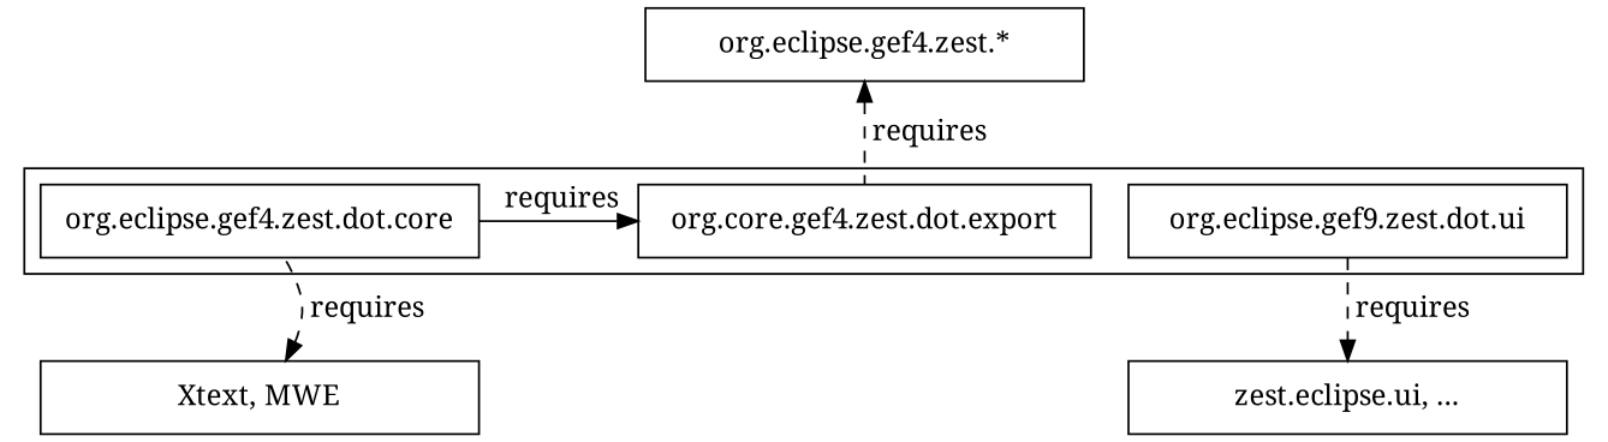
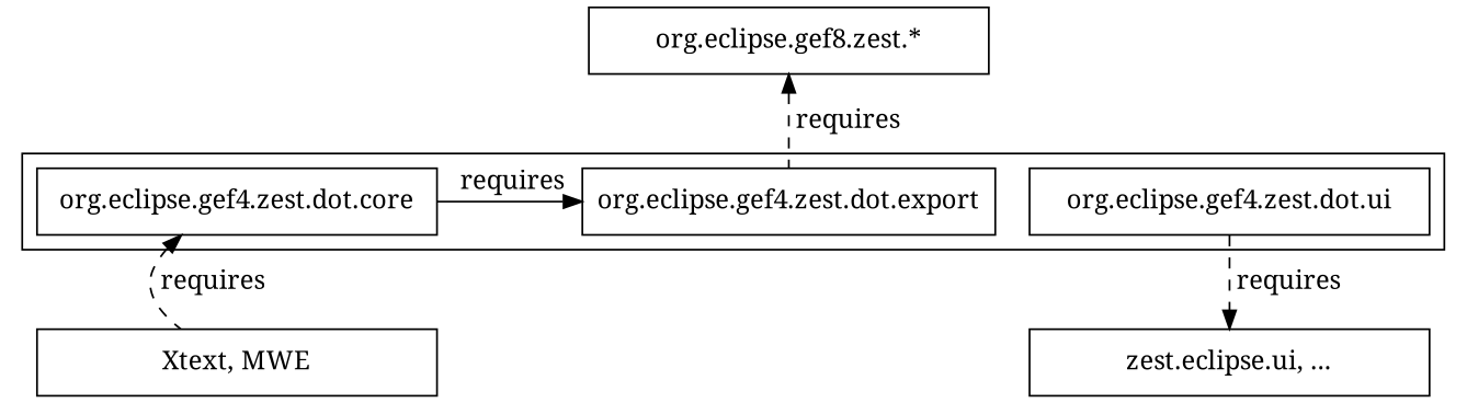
  digraph {
    fontname="Noto Serif"
    node [fontname="Noto Serif" shape=box]
    edge [dir=back fontname="Noto Serif" style=dashed]
    n1 [label="org.eclipse.gef4.zest.dot.core" width=3]
-   n2 [label="org.core.gef4.zest.dot.export" width=3]
-   n3 [label="org.eclipse.gef9.zest.dot.ui" width=3]
+   n2 [label="org.eclipse.gef4.zest.dot.export" width=3]
+   n3 [label="org.eclipse.gef4.zest.dot.ui" width=3]
    n4 [label="zest.eclipse.ui, ..." width=3]
-   n5 [label="org.eclipse.gef4.zest.*" width=3]
+   n5 [label="org.eclipse.gef8.zest.*" width=3]
    n6 [label="Xtext, MWE" width=3]
    subgraph cluster_1 {
      n1
      n2
      n3
    }
    n2 -> n1 [constraint=false label=" requires" style=""]
    n3 -> n4 [label=" requires" dir=""]
    n5 -> n2 [label=" requires"]
-   n6 -> n1 [label=" requires"]
+   n1 -> n6 [label=" requires"]
  }
